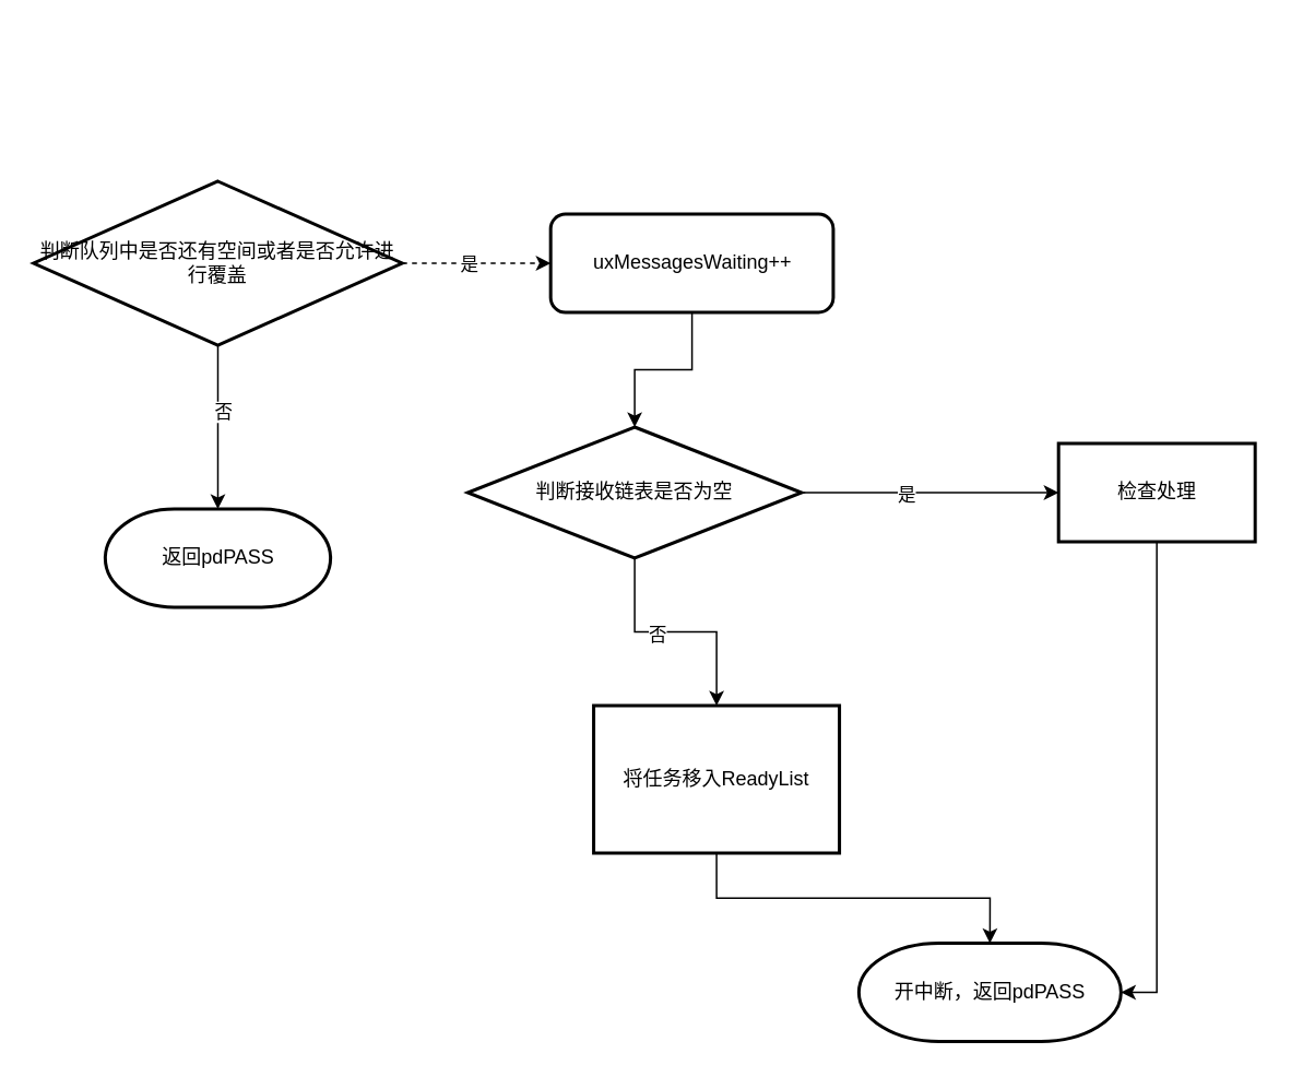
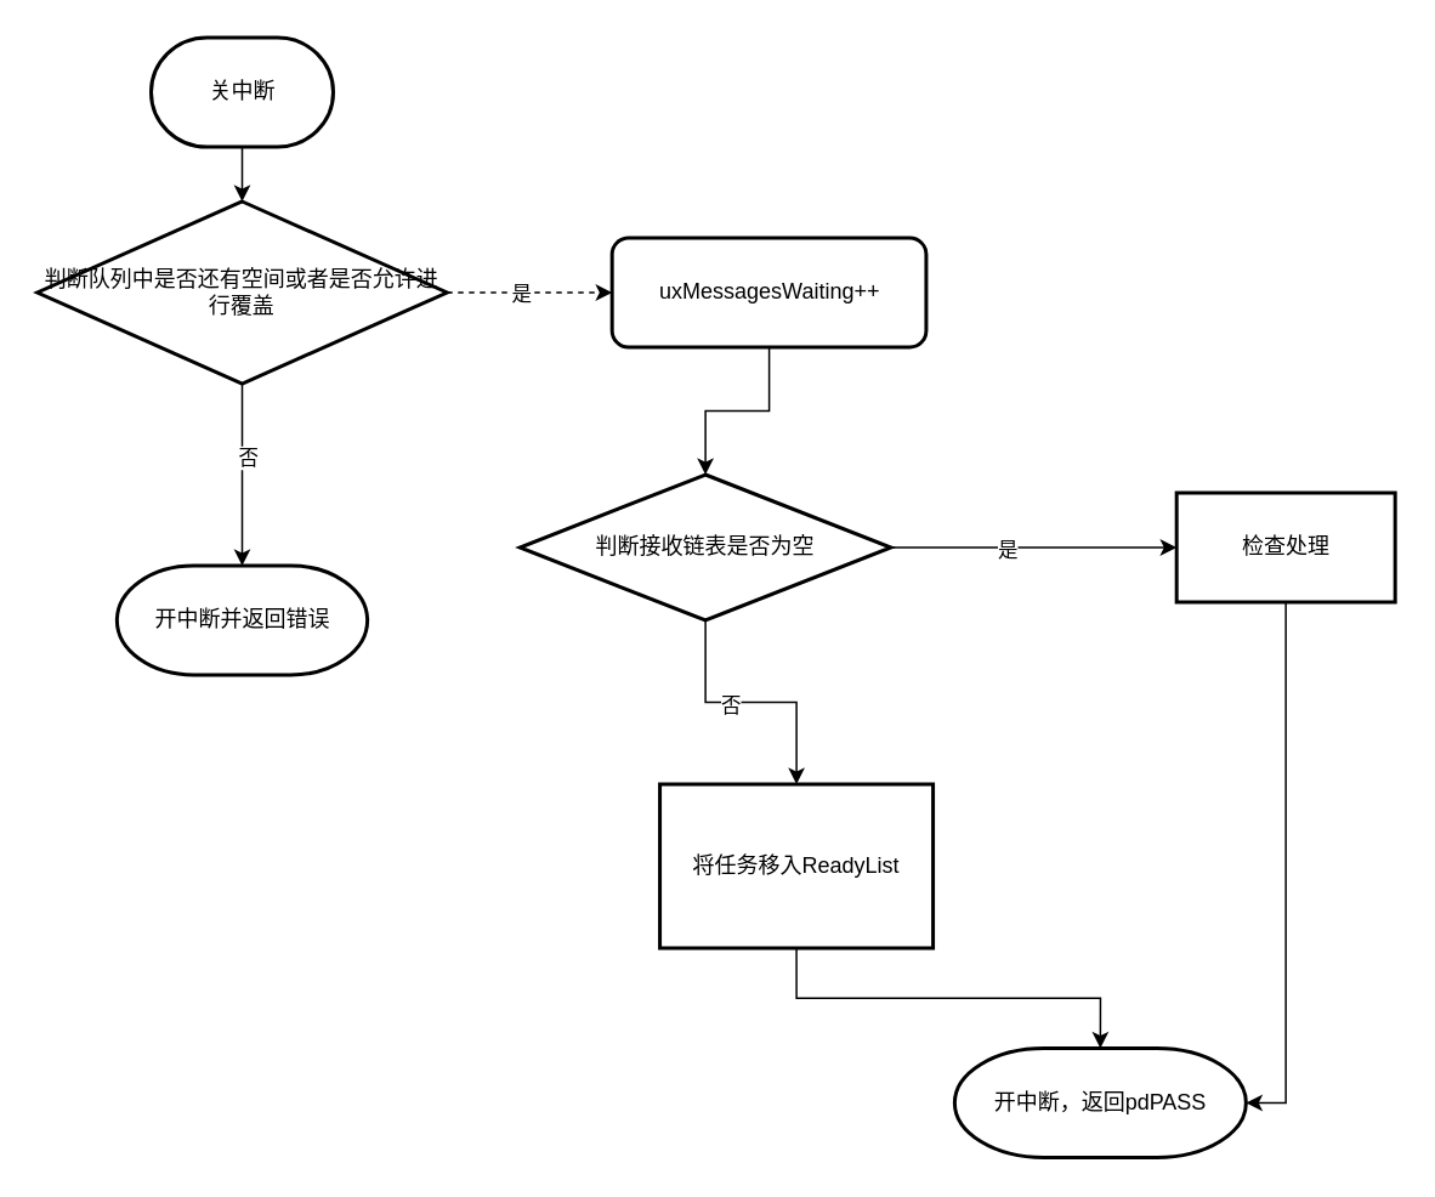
  <mxCell id="0" />
  <mxCell id="1" parent="0" />
+ <mxCell id="2" value="" style="edgeStyle=orthogonalEdgeStyle;rounded=0;orthogonalLoop=1;jettySize=auto;html=1;" parent="1" source="3" target="8" edge="1"><mxGeometry relative="1" as="geometry" /></mxCell>
+ <mxCell id="3" value="关中断" style="strokeWidth=2;html=1;shape=mxgraph.flowchart.terminator;whiteSpace=wrap;" parent="1" vertex="1"><mxGeometry x="82.5" y="20" width="100" height="60" as="geometry" /></mxCell>
  <mxCell id="4" value="" style="edgeStyle=orthogonalEdgeStyle;rounded=0;orthogonalLoop=1;jettySize=auto;html=1;entryX=0.5;entryY=0;entryDx=0;entryDy=0;entryPerimeter=0;" parent="1" source="8" target="9" edge="1"><mxGeometry relative="1" as="geometry"><mxPoint x="132.5" y="250" as="targetPoint" /></mxGeometry></mxCell>
  <mxCell id="5" value="否" style="edgeLabel;html=1;align=center;verticalAlign=middle;resizable=0;points=[];" vertex="1" connectable="0" parent="4"><mxGeometry x="-0.196" y="3" relative="1" as="geometry"><mxPoint as="offset" /></mxGeometry></mxCell>
  <mxCell id="6" value="" style="edgeStyle=orthogonalEdgeStyle;rounded=0;orthogonalLoop=1;jettySize=auto;html=1;dashed=1;" parent="1" source="8" target="11" edge="1"><mxGeometry relative="1" as="geometry" /></mxCell>
  <mxCell id="7" value="是" style="edgeLabel;html=1;align=center;verticalAlign=middle;resizable=0;points=[];" vertex="1" connectable="0" parent="6"><mxGeometry x="-0.128" relative="1" as="geometry"><mxPoint as="offset" /></mxGeometry></mxCell>
  <mxCell id="8" value="判断队列中是否还有空间或者是否允许进行覆盖" style="strokeWidth=2;html=1;shape=mxgraph.flowchart.decision;whiteSpace=wrap;" parent="1" vertex="1"><mxGeometry x="20" y="110" width="225" height="100" as="geometry" /></mxCell>
- <mxCell id="9" value="返回pdPASS" style="strokeWidth=2;html=1;shape=mxgraph.flowchart.terminator;whiteSpace=wrap;" parent="1" vertex="1"><mxGeometry x="63.75" y="310" width="137.5" height="60" as="geometry" /></mxCell>
+ <mxCell id="9" value="开中断并返回错误" style="strokeWidth=2;html=1;shape=mxgraph.flowchart.terminator;whiteSpace=wrap;" parent="1" vertex="1"><mxGeometry x="63.75" y="310" width="137.5" height="60" as="geometry" /></mxCell>
  <mxCell id="10" value="" style="edgeStyle=orthogonalEdgeStyle;rounded=0;orthogonalLoop=1;jettySize=auto;html=1;" edge="1" parent="1" source="11" target="16"><mxGeometry relative="1" as="geometry" /></mxCell>
  <mxCell id="11" value="uxMessagesWaiting++" style="whiteSpace=wrap;html=1;strokeWidth=2;rounded=1;" parent="1" vertex="1"><mxGeometry x="335.62" y="130" width="172.5" height="60" as="geometry" /></mxCell>
  <mxCell id="12" value="" style="edgeStyle=orthogonalEdgeStyle;rounded=0;orthogonalLoop=1;jettySize=auto;html=1;" edge="1" parent="1" source="16" target="18"><mxGeometry relative="1" as="geometry" /></mxCell>
  <mxCell id="13" value="否" style="edgeLabel;html=1;align=center;verticalAlign=middle;resizable=0;points=[];" vertex="1" connectable="0" parent="12"><mxGeometry x="-0.155" y="-1" relative="1" as="geometry"><mxPoint as="offset" /></mxGeometry></mxCell>
  <mxCell id="14" value="" style="edgeStyle=orthogonalEdgeStyle;rounded=0;orthogonalLoop=1;jettySize=auto;html=1;" edge="1" parent="1" source="16" target="20"><mxGeometry relative="1" as="geometry" /></mxCell>
  <mxCell id="15" value="是" style="edgeLabel;html=1;align=center;verticalAlign=middle;resizable=0;points=[];" vertex="1" connectable="0" parent="14"><mxGeometry x="-0.185" y="-1" relative="1" as="geometry"><mxPoint as="offset" /></mxGeometry></mxCell>
  <mxCell id="16" value="判断接收链表是否为空" style="rhombus;whiteSpace=wrap;html=1;strokeWidth=2;" vertex="1" parent="1"><mxGeometry x="285" y="260" width="203.75" height="80" as="geometry" /></mxCell>
  <mxCell id="17" style="edgeStyle=orthogonalEdgeStyle;rounded=0;orthogonalLoop=1;jettySize=auto;html=1;exitX=0.5;exitY=1;exitDx=0;exitDy=0;entryX=0.5;entryY=0;entryDx=0;entryDy=0;entryPerimeter=0;" edge="1" parent="1" source="18" target="21"><mxGeometry relative="1" as="geometry" /></mxCell>
  <mxCell id="18" value="将任务移入ReadyList" style="whiteSpace=wrap;html=1;strokeWidth=2;" vertex="1" parent="1"><mxGeometry x="361.875" y="430" width="150" height="90" as="geometry" /></mxCell>
  <mxCell id="19" style="edgeStyle=orthogonalEdgeStyle;rounded=0;orthogonalLoop=1;jettySize=auto;html=1;entryX=1;entryY=0.5;entryDx=0;entryDy=0;entryPerimeter=0;" edge="1" parent="1" source="20" target="21"><mxGeometry relative="1" as="geometry" /></mxCell>
  <mxCell id="20" value="检查处理" style="whiteSpace=wrap;html=1;strokeWidth=2;" vertex="1" parent="1"><mxGeometry x="645.63" y="270" width="120" height="60" as="geometry" /></mxCell>
  <mxCell id="21" value="开中断，返回pdPASS" style="strokeWidth=2;html=1;shape=mxgraph.flowchart.terminator;whiteSpace=wrap;" vertex="1" parent="1"><mxGeometry x="523.75" y="575" width="160" height="60" as="geometry" /></mxCell>
